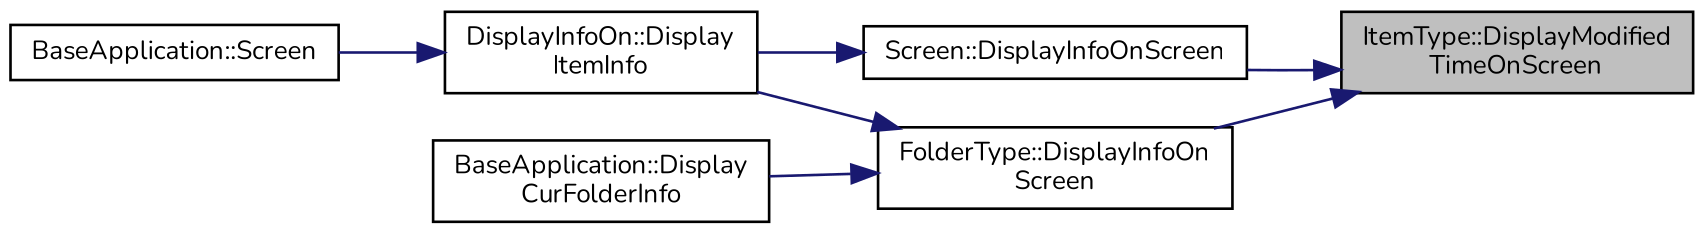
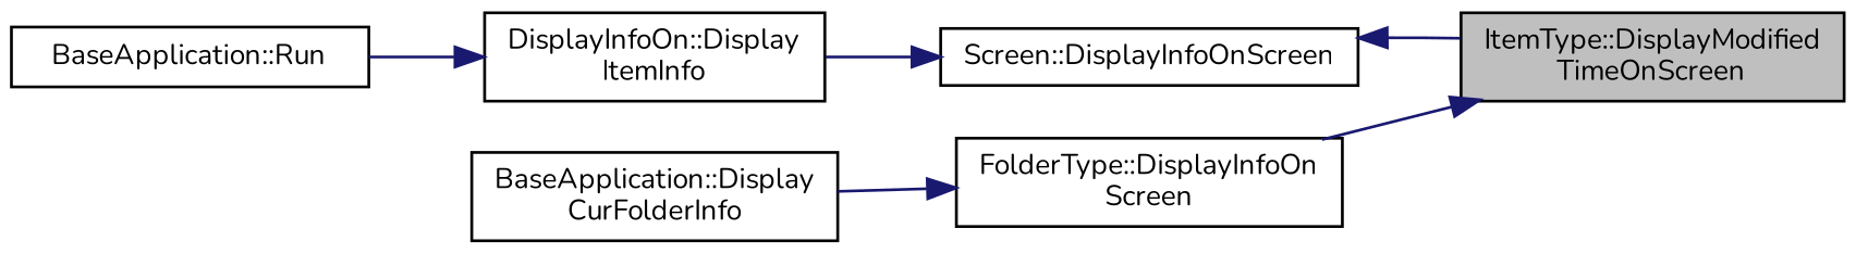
  digraph {
    fontname=Nunito
    rankdir=RL
    node [color=black fillcolor=white fontname=Nunito fontsize=10 shape=record style=filled]
    edge [color=midnightblue dir=back fontname=Nunito fontsize=10 labelfontname=Helvetica labelfontsize=10 style=solid]
    n1 [fillcolor=grey75 fontcolor=black height=0.2 label="ItemType::DisplayModified\lTimeOnScreen" width=0.4]
    n2 [height=0.2 label="Screen::DisplayInfoOnScreen" width=0.4]
    n3 [height=0.2 label="FolderType::DisplayInfoOn\lScreen" width=0.4]
    n4 [height=0.2 label="DisplayInfoOn::Display\lItemInfo" width=0.4]
    n5 [height=0.2 label="BaseApplication::Display\lCurFolderInfo" width=0.4]
-   n6 [height=0.2 label="BaseApplication::Screen" width=0.4]
-   n1 -> n2
+   n6 [height=0.2 label="BaseApplication::Run" width=0.4]
+   n2 -> n1
    n1 -> n3
    n2 -> n4
-   n3 -> n4
    n3 -> n5
    n4 -> n6
  }
